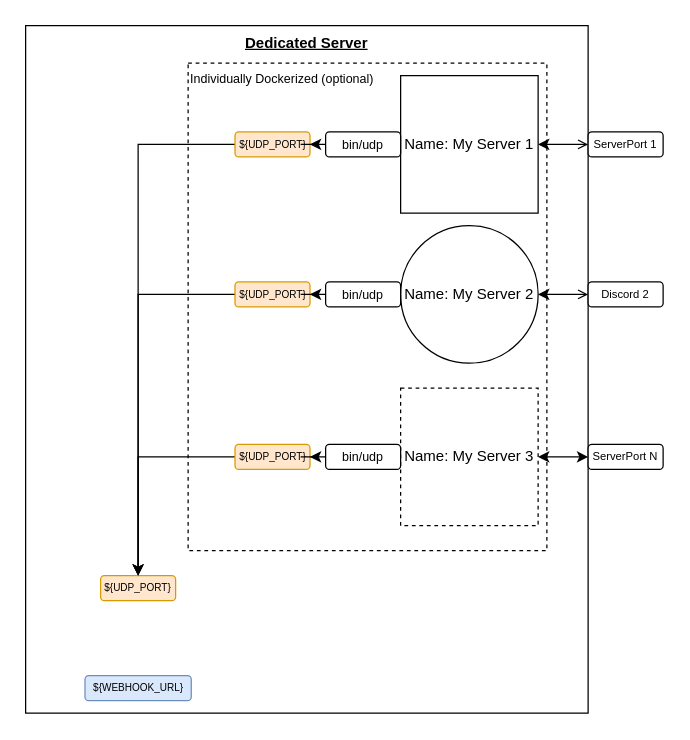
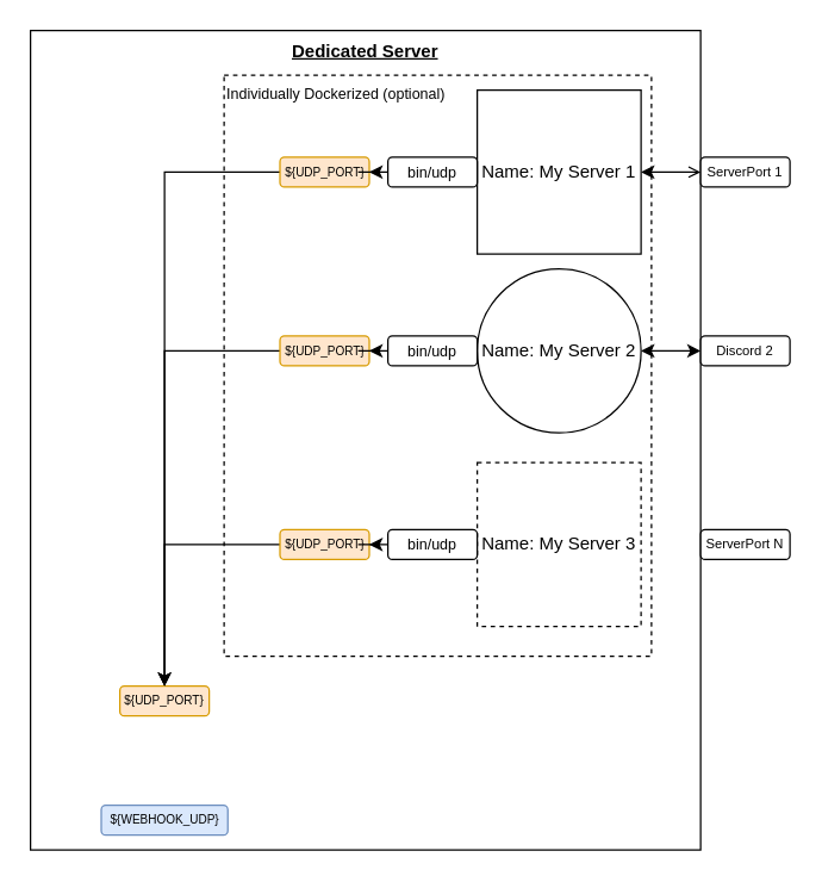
  <mxCell id="0" />
  <mxCell id="1" parent="0" />
  <mxCell id="2" value="Dedicated Server" style="rounded=0;whiteSpace=wrap;html=1;verticalAlign=top;fontStyle=5" parent="1" vertex="1"><mxGeometry x="20" y="20" width="450" height="550" as="geometry" /></mxCell>
  <mxCell id="3" value="Individually Dockerized (optional)" style="rounded=0;whiteSpace=wrap;html=1;fontSize=10;dashed=1;verticalAlign=top;align=left;" vertex="1" parent="1"><mxGeometry x="150" y="50" width="287" height="390" as="geometry" /></mxCell>
  <mxCell id="4" value="${UDP_PORT}" style="rounded=1;whiteSpace=wrap;html=1;fontSize=8;fillColor=#ffe6cc;strokeColor=#d79b00;" parent="1" vertex="1"><mxGeometry x="80" y="460" width="60" height="20" as="geometry" /></mxCell>
  <mxCell id="5" style="edgeStyle=orthogonalEdgeStyle;rounded=0;orthogonalLoop=1;jettySize=auto;html=1;fontSize=12;startArrow=classic;startFill=1;endArrow=open;" parent="1" source="6" target="19" edge="1"><mxGeometry relative="1" as="geometry" /></mxCell>
  <mxCell id="6" value="Name: My Server 1" style="rounded=0;whiteSpace=wrap;html=1;fontSize=12;" parent="1" vertex="1"><mxGeometry x="320" y="60" width="110" height="110" as="geometry" /></mxCell>
  <mxCell id="7" style="edgeStyle=orthogonalEdgeStyle;rounded=0;orthogonalLoop=1;jettySize=auto;html=1;entryX=0.5;entryY=0;entryDx=0;entryDy=0;fontSize=12;" parent="1" source="8" target="4" edge="1"><mxGeometry relative="1" as="geometry" /></mxCell>
  <mxCell id="8" value="${UDP_PORT}" style="rounded=1;whiteSpace=wrap;html=1;fontSize=8;fillColor=#ffe6cc;strokeColor=#d79b00;" parent="1" vertex="1"><mxGeometry x="187.5" y="105" width="60" height="20" as="geometry" /></mxCell>
- <mxCell id="9" style="edgeStyle=orthogonalEdgeStyle;rounded=0;orthogonalLoop=1;jettySize=auto;html=1;entryX=0;entryY=0.5;entryDx=0;entryDy=0;fontSize=12;startArrow=classic;startFill=1;endArrow=open;" parent="1" source="10" target="18" edge="1"><mxGeometry relative="1" as="geometry" /></mxCell>
+ <mxCell id="9" style="edgeStyle=orthogonalEdgeStyle;rounded=0;orthogonalLoop=1;jettySize=auto;html=1;entryX=0;entryY=0.5;entryDx=0;entryDy=0;fontSize=12;startArrow=classic;startFill=1;" parent="1" source="10" target="18" edge="1"><mxGeometry relative="1" as="geometry" /></mxCell>
  <mxCell id="10" value="Name: My Server 2" style="ellipse;whiteSpace=wrap;html=1;fontSize=12;" parent="1" vertex="1"><mxGeometry x="320" y="180" width="110" height="110" as="geometry" /></mxCell>
  <mxCell id="11" style="edgeStyle=orthogonalEdgeStyle;rounded=0;orthogonalLoop=1;jettySize=auto;html=1;entryX=0.5;entryY=0;entryDx=0;entryDy=0;fontSize=12;" parent="1" source="12" target="4" edge="1"><mxGeometry relative="1" as="geometry" /></mxCell>
  <mxCell id="12" value="${UDP_PORT}" style="rounded=1;whiteSpace=wrap;html=1;fontSize=8;fillColor=#ffe6cc;strokeColor=#d79b00;" parent="1" vertex="1"><mxGeometry x="187.5" y="225" width="60" height="20" as="geometry" /></mxCell>
- <mxCell id="13" style="edgeStyle=orthogonalEdgeStyle;rounded=0;orthogonalLoop=1;jettySize=auto;html=1;entryX=0;entryY=0.5;entryDx=0;entryDy=0;fontSize=12;startArrow=classic;startFill=1;" parent="1" source="14" target="17" edge="1"><mxGeometry relative="1" as="geometry" /></mxCell>
  <mxCell id="14" value="Name: My Server 3" style="rounded=0;whiteSpace=wrap;html=1;fontSize=12;dashed=1;" parent="1" vertex="1"><mxGeometry x="320" y="310" width="110" height="110" as="geometry" /></mxCell>
  <mxCell id="15" style="edgeStyle=orthogonalEdgeStyle;rounded=0;orthogonalLoop=1;jettySize=auto;html=1;fontSize=12;" parent="1" source="16" target="4" edge="1"><mxGeometry relative="1" as="geometry" /></mxCell>
  <mxCell id="16" value="${UDP_PORT}" style="rounded=1;whiteSpace=wrap;html=1;fontSize=8;fillColor=#ffe6cc;strokeColor=#d79b00;" parent="1" vertex="1"><mxGeometry x="187.5" y="355" width="60" height="20" as="geometry" /></mxCell>
  <mxCell id="17" value="ServerPort N" style="rounded=1;whiteSpace=wrap;html=1;fontSize=9;" parent="1" vertex="1"><mxGeometry x="470" y="355" width="60" height="20" as="geometry" /></mxCell>
  <mxCell id="18" value="Discord 2" style="rounded=1;whiteSpace=wrap;html=1;fontSize=9;" parent="1" vertex="1"><mxGeometry x="470" y="225" width="60" height="20" as="geometry" /></mxCell>
  <mxCell id="19" value="ServerPort 1" style="rounded=1;whiteSpace=wrap;html=1;fontSize=9;" parent="1" vertex="1"><mxGeometry x="470" y="105" width="60" height="20" as="geometry" /></mxCell>
- <mxCell id="20" value="${WEBHOOK_URL}" style="rounded=1;whiteSpace=wrap;html=1;fontSize=8;fillColor=#dae8fc;strokeColor=#6c8ebf;" parent="1" vertex="1"><mxGeometry x="67.5" y="540" width="85" height="20" as="geometry" /></mxCell>
+ <mxCell id="20" value="${WEBHOOK_UDP}" style="rounded=1;whiteSpace=wrap;html=1;fontSize=8;fillColor=#dae8fc;strokeColor=#6c8ebf;" parent="1" vertex="1"><mxGeometry x="67.5" y="540" width="85" height="20" as="geometry" /></mxCell>
  <mxCell id="21" style="edgeStyle=orthogonalEdgeStyle;rounded=0;orthogonalLoop=1;jettySize=auto;html=1;entryX=1;entryY=0.5;entryDx=0;entryDy=0;fontSize=10;" edge="1" parent="1" source="22" target="8"><mxGeometry relative="1" as="geometry" /></mxCell>
  <mxCell id="22" value="bin/udp" style="rounded=1;whiteSpace=wrap;html=1;fontSize=10;" vertex="1" parent="1"><mxGeometry x="260" y="105" width="60" height="20" as="geometry" /></mxCell>
  <mxCell id="23" style="edgeStyle=orthogonalEdgeStyle;rounded=0;orthogonalLoop=1;jettySize=auto;html=1;fontSize=10;" edge="1" parent="1" source="24" target="12"><mxGeometry relative="1" as="geometry" /></mxCell>
  <mxCell id="24" value="bin/udp" style="rounded=1;whiteSpace=wrap;html=1;fontSize=10;" vertex="1" parent="1"><mxGeometry x="260" y="225" width="60" height="20" as="geometry" /></mxCell>
  <mxCell id="25" style="edgeStyle=orthogonalEdgeStyle;rounded=0;orthogonalLoop=1;jettySize=auto;html=1;entryX=1;entryY=0.5;entryDx=0;entryDy=0;fontSize=10;" edge="1" parent="1" source="26" target="16"><mxGeometry relative="1" as="geometry" /></mxCell>
  <mxCell id="26" value="bin/udp" style="rounded=1;whiteSpace=wrap;html=1;fontSize=10;" vertex="1" parent="1"><mxGeometry x="260" y="355" width="60" height="20" as="geometry" /></mxCell>
